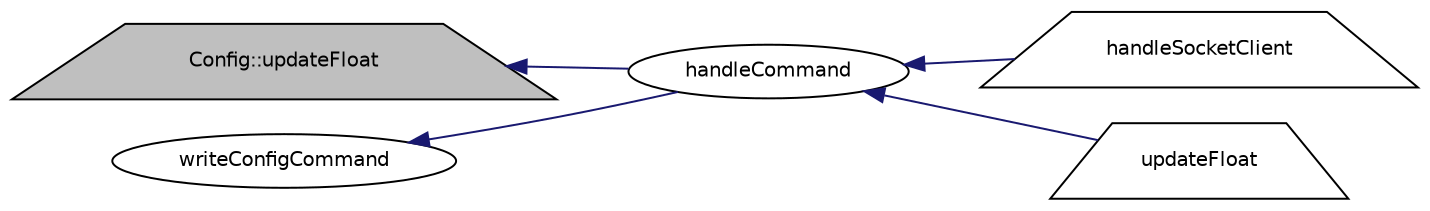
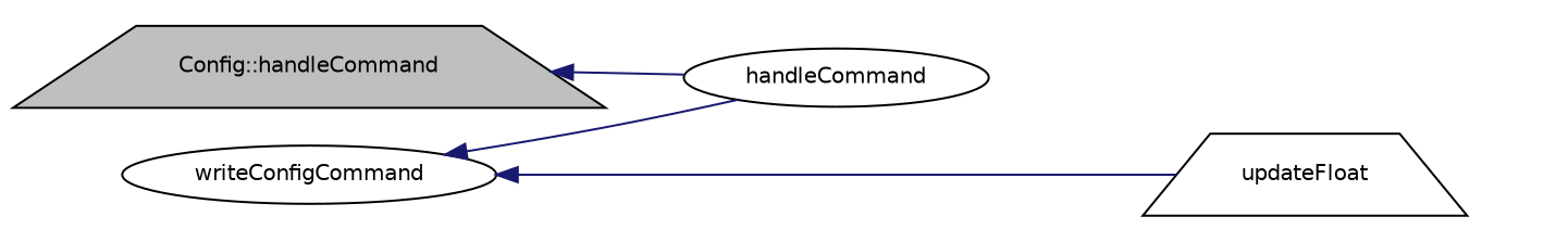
  digraph {
    rankdir=LR
    node [color=black fillcolor=white fontname=Helvetica fontsize=10 shape=trapezium style=filled]
    edge [color=midnightblue dir=back fontname=Helvetica fontsize=10 labelfontname=Helvetica labelfontsize=10 style=solid]
-   n1 [fillcolor=grey75 fontcolor=black height=0.2 label="Config::updateFloat" width=0.4]
+   n1 [fillcolor=grey75 fontcolor=black height=0.2 label="Config::handleCommand" width=0.4]
    n2 [height=0.2 label=handleCommand shape=ellipse width=0.4]
    n3 [height=0.2 label=writeConfigCommand shape=ellipse width=0.4]
    n4 [height=0.2 label=updateFloat width=0.4]
-   n5 [height=0.2 label=handleSocketClient width=0.4]
    n1 -> n2
-   n2 -> n4
-   n2 -> n5
+   n3 -> n4
    n3 -> n2
  }
